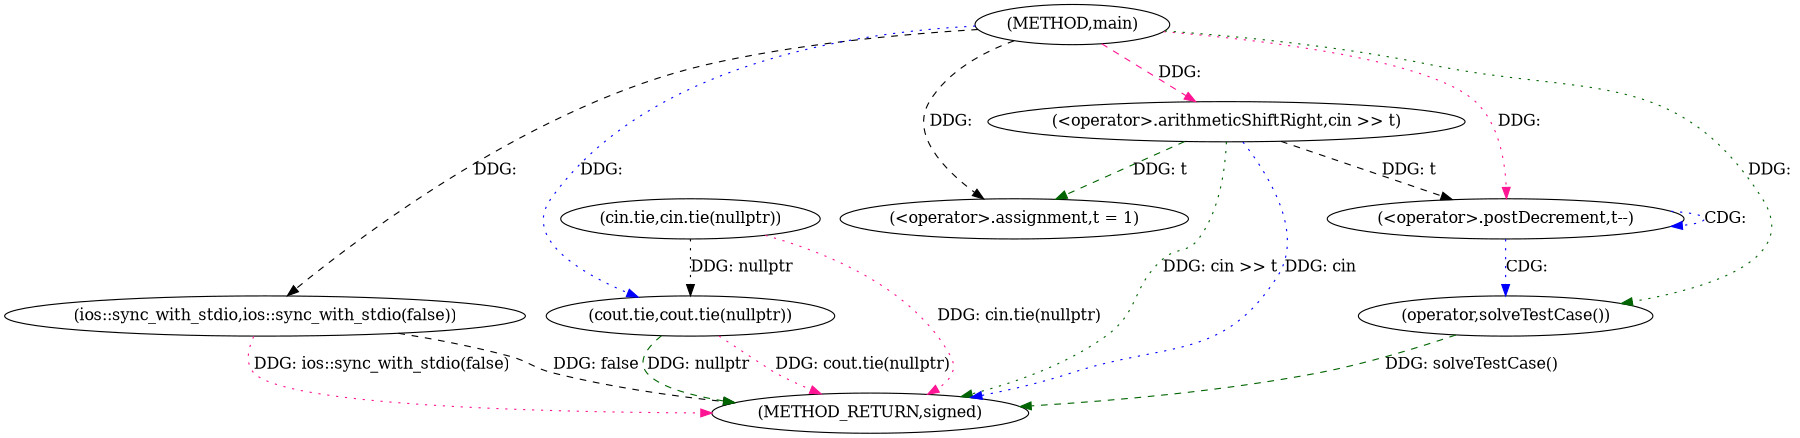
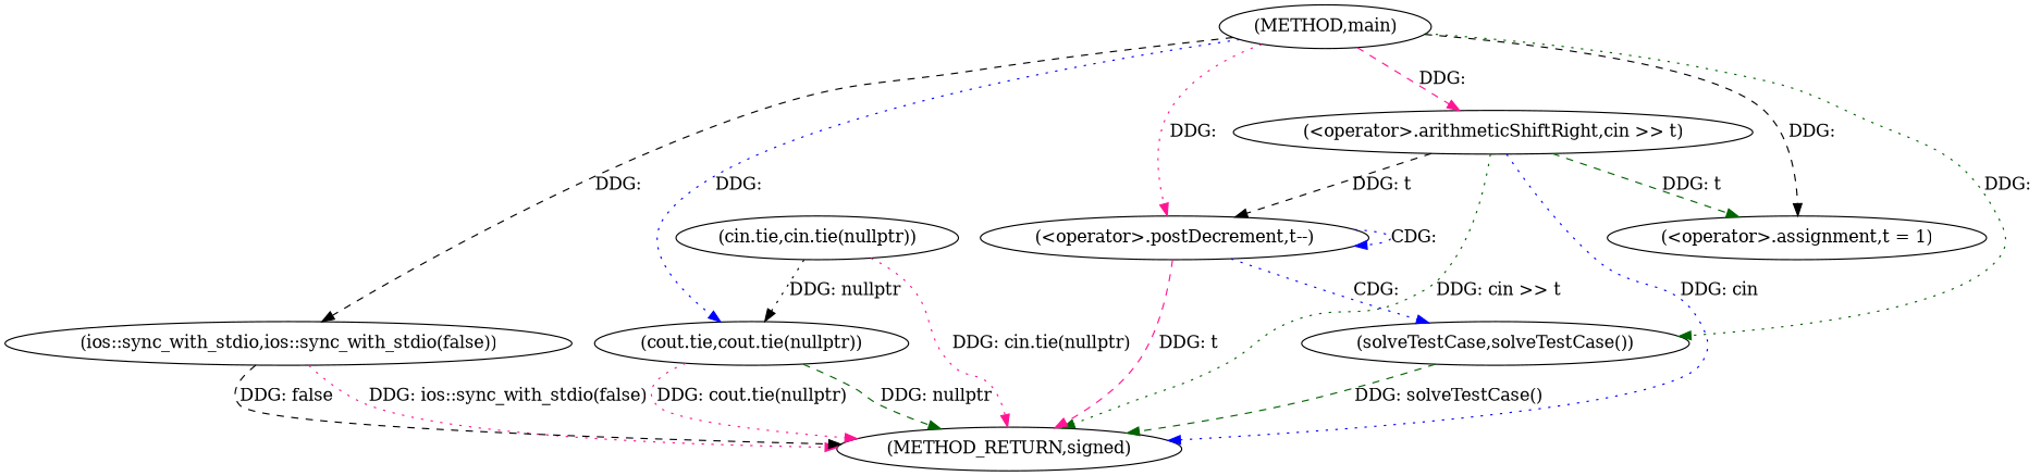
  digraph {
    edge [color=deeppink style=dotted]
    n1 [label="(METHOD,main)"]
    n2 [label="(ios::sync_with_stdio,ios::sync_with_stdio(false))"]
    n3 [label="(cout.tie,cout.tie(nullptr))"]
    n4 [label="(<operator>.assignment,t = 1)"]
    n5 [label="(<operator>.arithmeticShiftRight,cin >> t)"]
    n6 [label="(<operator>.postDecrement,t--)"]
-   n7 [label="(operator,solveTestCase())"]
+   n7 [label="(solveTestCase,solveTestCase())"]
    n8 [label="(METHOD_RETURN,signed)"]
    n9 [label="(cin.tie,cin.tie(nullptr))"]
    n1 -> n2 [color=black label="DDG: " style=dashed]
    n1 -> n3 [color=blue label="DDG: "]
    n1 -> n4 [color=black label="DDG: " style=dashed]
    n1 -> n5 [label="DDG: " style=dashed]
    n1 -> n6 [label="DDG: "]
    n1 -> n7 [color=darkgreen label="DDG: "]
    n2 -> n8 [label="DDG: ios::sync_with_stdio(false)"]
    n2 -> n8 [color=black label="DDG: false" style=dashed]
    n3 -> n8 [color=darkgreen label="DDG: nullptr" style=dashed]
    n3 -> n8 [label="DDG: cout.tie(nullptr)"]
    n5 -> n4 [color=darkgreen label="DDG: t" style=dashed]
    n5 -> n6 [color=black label="DDG: t" style=dashed]
    n5 -> n8 [color=darkgreen label="DDG: cin >> t"]
    n5 -> n8 [color=blue label="DDG: cin"]
    n6 -> n6 [color=blue label="CDG: "]
    n6 -> n7 [color=blue label="CDG: "]
+   n6 -> n8 [label="DDG: t" style=dashed]
    n7 -> n8 [color=darkgreen label="DDG: solveTestCase()" style=dashed]
    n9 -> n3 [color=black label="DDG: nullptr"]
    n9 -> n8 [label="DDG: cin.tie(nullptr)"]
  }
